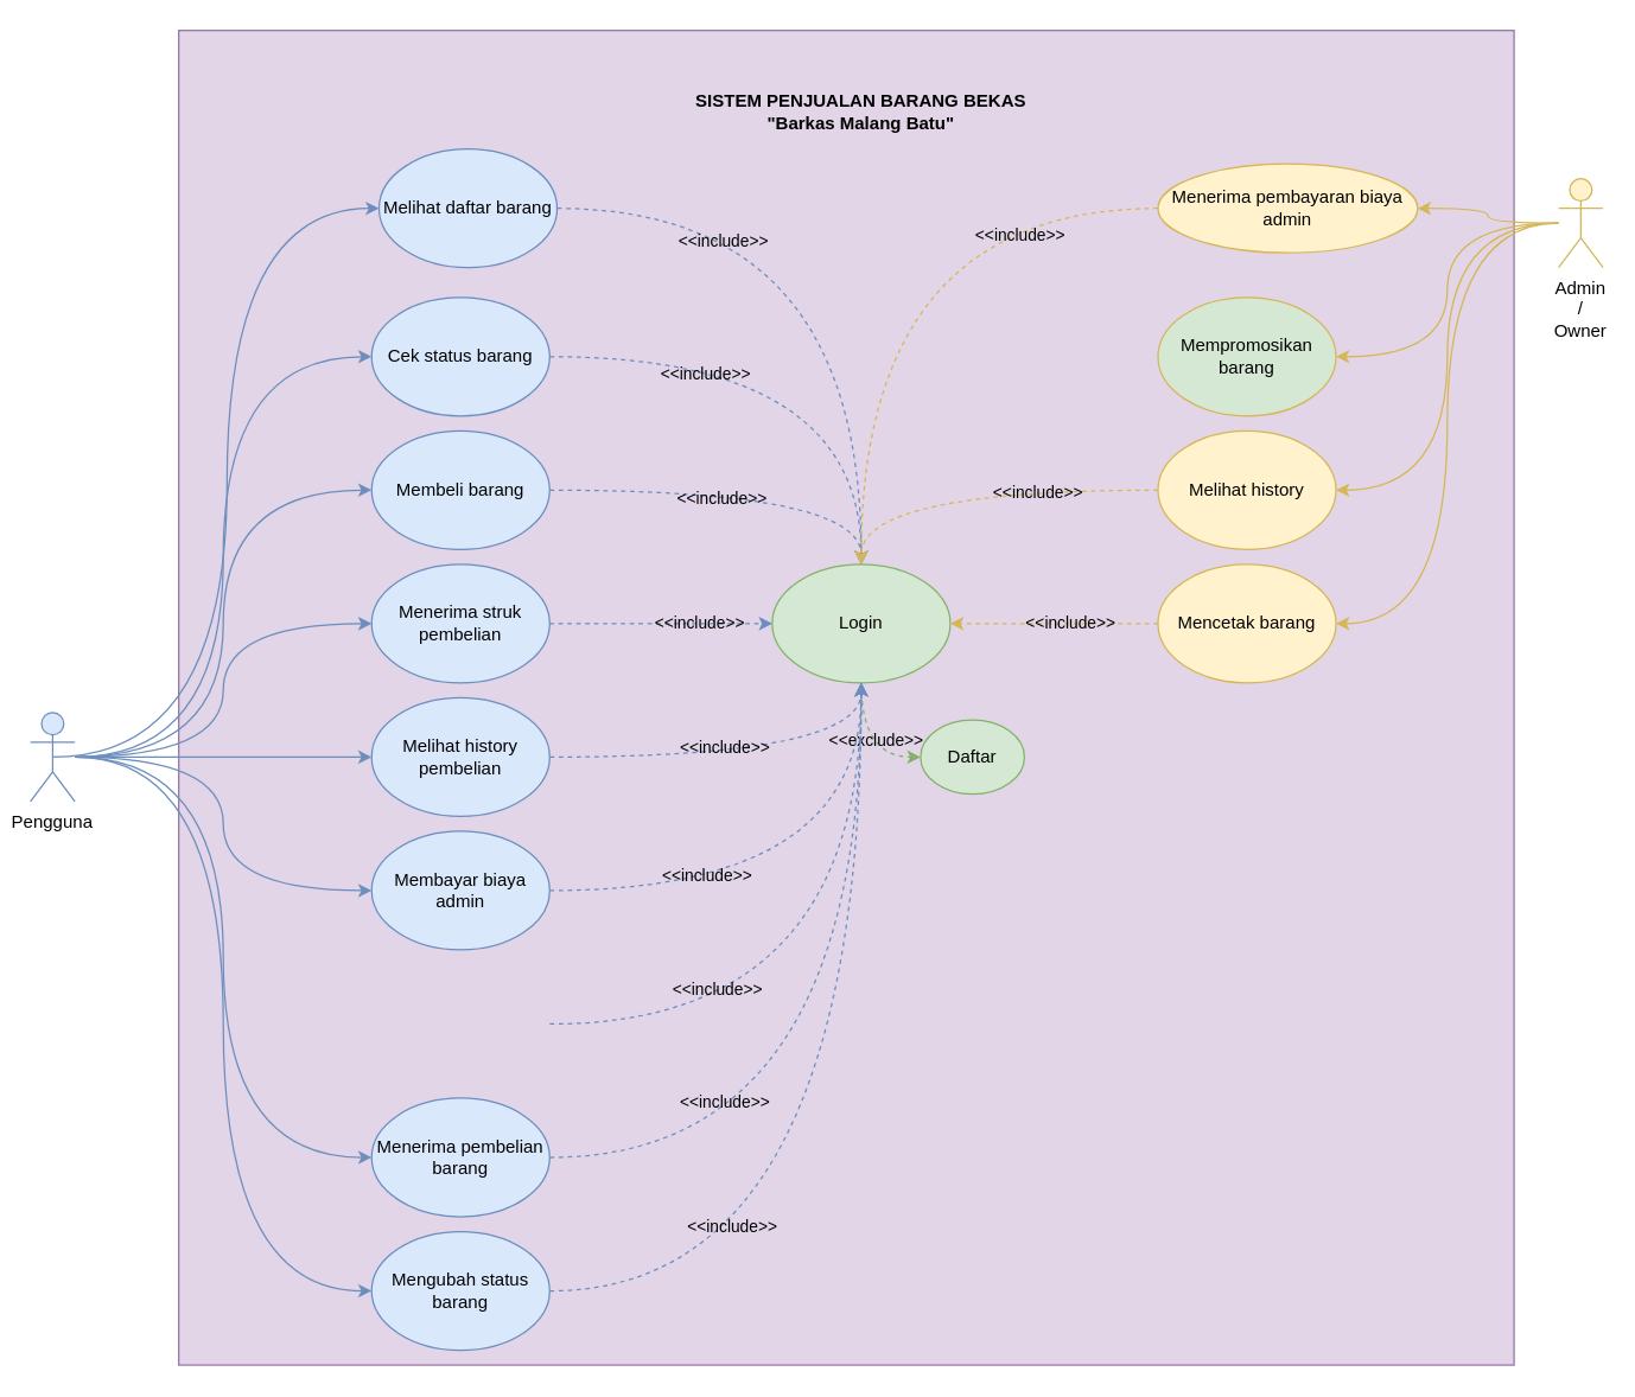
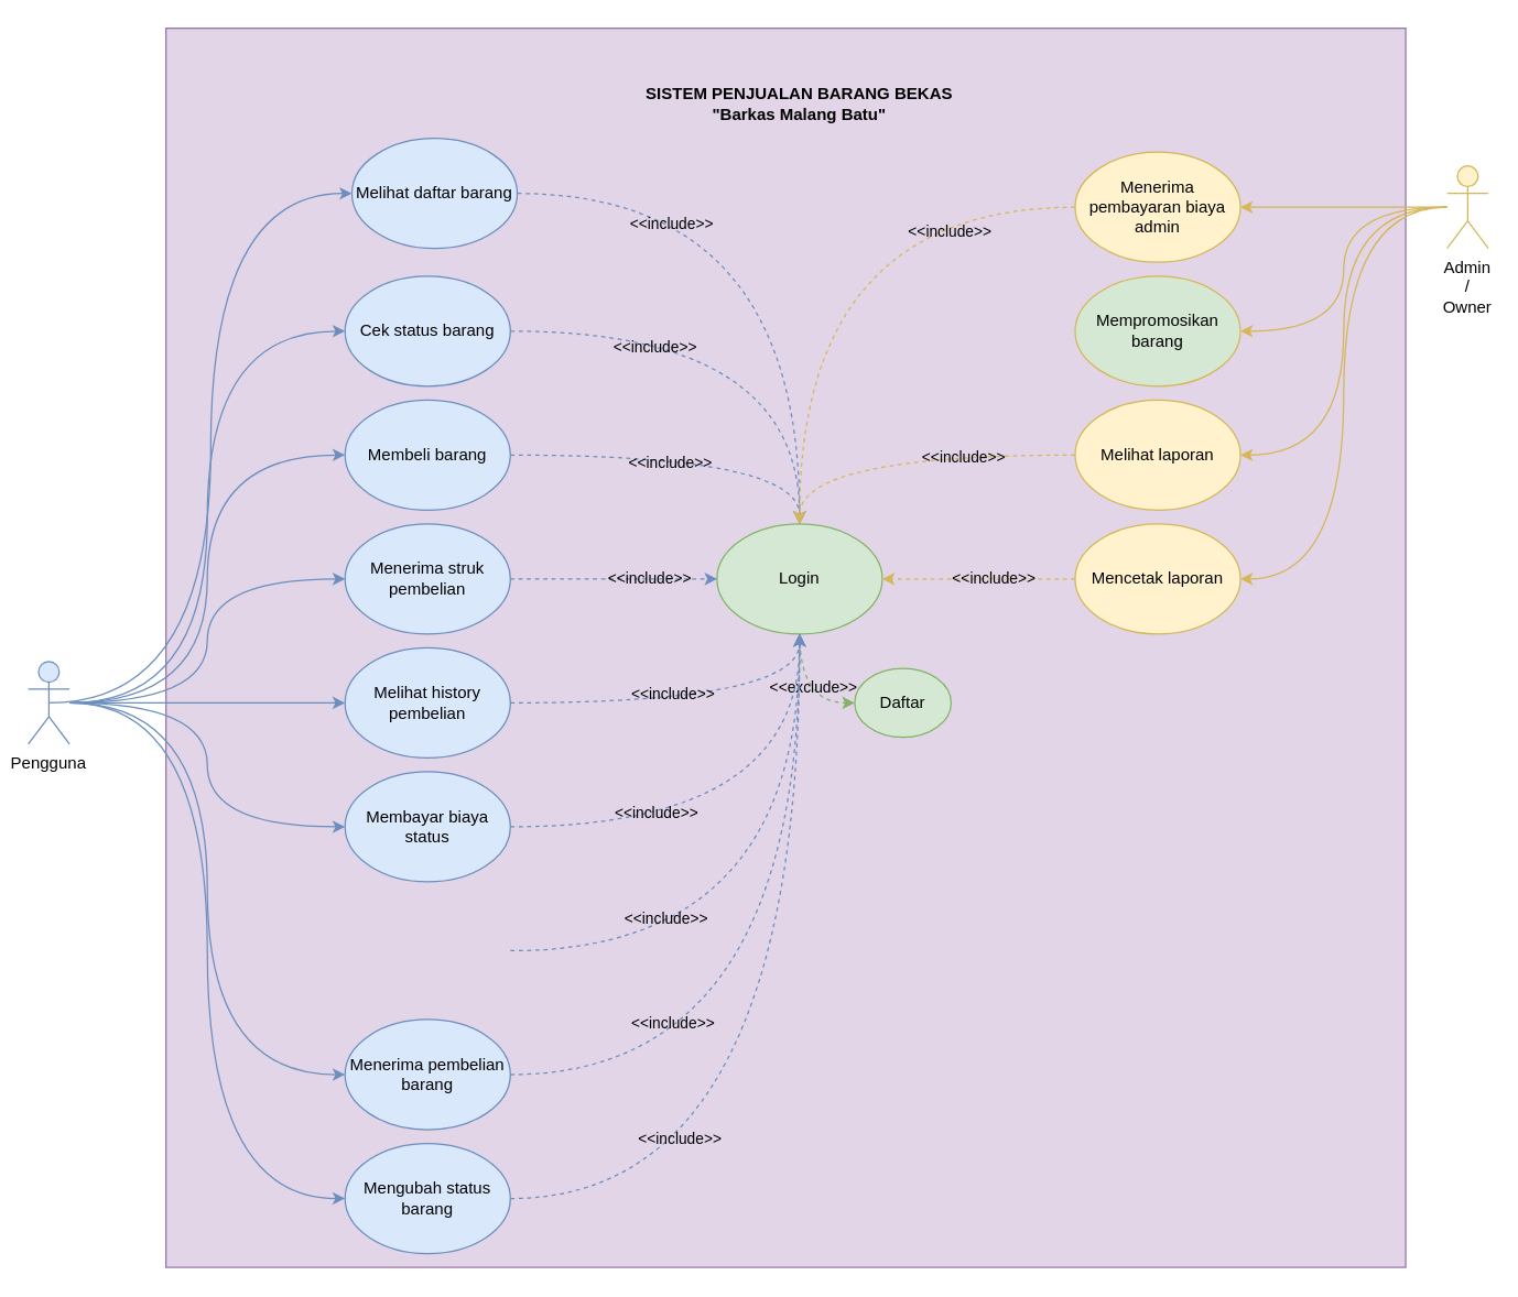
  <mxCell id="0" />
  <mxCell id="1" parent="0" />
  <mxCell id="2" value="" style="aspect=fixed;fillColor=#e1d5e7;strokeColor=#9673a6;fontStyle=0;labelBorderColor=none;whiteSpace=wrap;html=1;labelBackgroundColor=none;" parent="1" vertex="1"><mxGeometry x="120" y="20" width="900" height="900" as="geometry" /></mxCell>
  <mxCell id="3" value="" style="edgeStyle=orthogonalEdgeStyle;orthogonalLoop=1;jettySize=auto;exitX=0.5;exitY=0.5;exitDx=0;exitDy=0;exitPerimeter=0;entryX=0;entryY=0.5;entryDx=0;entryDy=0;curved=1;fillColor=#dae8fc;strokeColor=#6c8ebf;fontStyle=0;labelBorderColor=none;html=1;labelBackgroundColor=none;" parent="1" source="12" target="23" edge="1"><mxGeometry relative="1" as="geometry" /></mxCell>
  <mxCell id="4" value="" style="edgeStyle=orthogonalEdgeStyle;orthogonalLoop=1;jettySize=auto;entryX=0;entryY=0.5;entryDx=0;entryDy=0;strokeColor=none;curved=1;fontStyle=0;labelBorderColor=none;html=1;labelBackgroundColor=none;" parent="1" source="12" target="26" edge="1"><mxGeometry relative="1" as="geometry" /></mxCell>
  <mxCell id="5" value="" style="edgeStyle=orthogonalEdgeStyle;curved=1;orthogonalLoop=1;jettySize=auto;entryX=0;entryY=0.5;entryDx=0;entryDy=0;fillColor=#dae8fc;strokeColor=#6c8ebf;fontStyle=0;labelBorderColor=none;html=1;labelBackgroundColor=none;" parent="1" source="12" target="26" edge="1"><mxGeometry relative="1" as="geometry" /></mxCell>
  <mxCell id="6" value="" style="edgeStyle=orthogonalEdgeStyle;curved=1;orthogonalLoop=1;jettySize=auto;entryX=0;entryY=0.5;entryDx=0;entryDy=0;fillColor=#dae8fc;strokeColor=#6c8ebf;fontStyle=0;labelBorderColor=none;html=1;labelBackgroundColor=none;" parent="1" source="12" target="29" edge="1"><mxGeometry relative="1" as="geometry" /></mxCell>
  <mxCell id="7" value="" style="edgeStyle=orthogonalEdgeStyle;curved=1;orthogonalLoop=1;jettySize=auto;entryX=0;entryY=0.5;entryDx=0;entryDy=0;fillColor=#dae8fc;strokeColor=#6c8ebf;fontStyle=0;labelBorderColor=none;html=1;labelBackgroundColor=none;" parent="1" source="12" target="32" edge="1"><mxGeometry relative="1" as="geometry" /></mxCell>
  <mxCell id="8" value="" style="edgeStyle=orthogonalEdgeStyle;curved=1;orthogonalLoop=1;jettySize=auto;entryX=0;entryY=0.5;entryDx=0;entryDy=0;fillColor=#dae8fc;strokeColor=#6c8ebf;fontStyle=0;labelBorderColor=none;html=1;labelBackgroundColor=none;" parent="1" source="12" target="44" edge="1"><mxGeometry relative="1" as="geometry" /></mxCell>
  <mxCell id="9" value="" style="edgeStyle=orthogonalEdgeStyle;curved=1;orthogonalLoop=1;jettySize=auto;entryX=0;entryY=0.5;entryDx=0;entryDy=0;fillColor=#dae8fc;strokeColor=#6c8ebf;fontStyle=0;labelBorderColor=none;html=1;labelBackgroundColor=none;" parent="1" source="12" target="35" edge="1"><mxGeometry relative="1" as="geometry" /></mxCell>
  <mxCell id="10" value="" style="edgeStyle=orthogonalEdgeStyle;curved=1;orthogonalLoop=1;jettySize=auto;entryX=0;entryY=0.5;entryDx=0;entryDy=0;fillColor=#dae8fc;strokeColor=#6c8ebf;fontStyle=0;labelBorderColor=none;html=1;labelBackgroundColor=none;" parent="1" source="12" target="40" edge="1"><mxGeometry relative="1" as="geometry" /></mxCell>
  <mxCell id="11" value="" style="edgeStyle=orthogonalEdgeStyle;curved=1;orthogonalLoop=1;jettySize=auto;entryX=0;entryY=0.5;entryDx=0;entryDy=0;fillColor=#dae8fc;strokeColor=#6c8ebf;fontStyle=0;labelBorderColor=none;html=1;labelBackgroundColor=none;" parent="1" source="12" target="58" edge="1"><mxGeometry relative="1" as="geometry" /></mxCell>
  <mxCell id="12" value="Pengguna" style="shape=umlActor;verticalLabelPosition=bottom;verticalAlign=top;outlineConnect=0;fillColor=#dae8fc;strokeColor=#6c8ebf;fontStyle=0;labelBorderColor=none;whiteSpace=wrap;html=1;labelBackgroundColor=none;" parent="1" vertex="1"><mxGeometry x="20" y="480" width="30" height="60" as="geometry" /></mxCell>
  <mxCell id="13" value="" style="edgeStyle=orthogonalEdgeStyle;curved=1;orthogonalLoop=1;jettySize=auto;entryX=1;entryY=0.5;entryDx=0;entryDy=0;fillColor=#fff2cc;strokeColor=#d6b656;fontStyle=0;labelBorderColor=none;html=1;labelBackgroundColor=none;" parent="1" source="17" target="47" edge="1"><mxGeometry relative="1" as="geometry" /></mxCell>
  <mxCell id="14" value="" style="edgeStyle=orthogonalEdgeStyle;curved=1;orthogonalLoop=1;jettySize=auto;entryX=1;entryY=0.5;entryDx=0;entryDy=0;fillColor=#fff2cc;strokeColor=#d6b656;fontStyle=0;labelBorderColor=none;html=1;labelBackgroundColor=none;" parent="1" source="17" target="48" edge="1"><mxGeometry relative="1" as="geometry" /></mxCell>
  <mxCell id="15" value="" style="edgeStyle=orthogonalEdgeStyle;curved=1;orthogonalLoop=1;jettySize=auto;entryX=1;entryY=0.5;entryDx=0;entryDy=0;fillColor=#fff2cc;strokeColor=#d6b656;fontStyle=0;labelBorderColor=none;html=1;labelBackgroundColor=none;" parent="1" source="17" target="52" edge="1"><mxGeometry relative="1" as="geometry" /></mxCell>
  <mxCell id="16" value="" style="edgeStyle=orthogonalEdgeStyle;curved=1;orthogonalLoop=1;jettySize=auto;entryX=1;entryY=0.5;entryDx=0;entryDy=0;fillColor=#fff2cc;strokeColor=#d6b656;fontStyle=0;labelBorderColor=none;html=1;labelBackgroundColor=none;" parent="1" source="17" target="55" edge="1"><mxGeometry relative="1" as="geometry" /></mxCell>
  <mxCell id="17" value="Admin / Owner" style="shape=umlActor;verticalLabelPosition=bottom;verticalAlign=top;outlineConnect=0;fillColor=#fff2cc;strokeColor=#d6b656;fontStyle=0;labelBorderColor=none;whiteSpace=wrap;html=1;labelBackgroundColor=none;" parent="1" vertex="1"><mxGeometry x="1050" y="120" width="30" height="60" as="geometry" /></mxCell>
  <mxCell id="18" value="" style="edgeStyle=orthogonalEdgeStyle;curved=1;orthogonalLoop=1;jettySize=auto;entryX=0;entryY=0.5;entryDx=0;entryDy=0;dashed=1;fillColor=#d5e8d4;strokeColor=#82b366;fontStyle=0;labelBorderColor=none;html=1;labelBackgroundColor=none;" parent="1" source="20" target="41" edge="1"><mxGeometry relative="1" as="geometry" /></mxCell>
  <mxCell id="19" value="&amp;lt;&amp;lt;exclude&amp;gt;&amp;gt;" style="edgeLabel;align=center;verticalAlign=middle;resizable=0;points=[];labelBackgroundColor=none;fontStyle=0;labelBorderColor=none;html=1;" parent="18" vertex="1" connectable="0"><mxGeometry x="-0.15" y="9" relative="1" as="geometry"><mxPoint as="offset" /></mxGeometry></mxCell>
  <mxCell id="20" value="Login" style="ellipse;fillColor=#d5e8d4;strokeColor=#82b366;fontStyle=0;labelBorderColor=none;whiteSpace=wrap;html=1;labelBackgroundColor=none;" parent="1" vertex="1"><mxGeometry x="520" y="380" width="120" height="80" as="geometry" /></mxCell>
  <mxCell id="21" value="" style="edgeStyle=orthogonalEdgeStyle;curved=1;orthogonalLoop=1;jettySize=auto;entryX=0.5;entryY=0;entryDx=0;entryDy=0;dashed=1;fillColor=#dae8fc;strokeColor=#6c8ebf;fontStyle=0;labelBorderColor=none;html=1;labelBackgroundColor=none;" parent="1" source="23" target="20" edge="1"><mxGeometry relative="1" as="geometry" /></mxCell>
  <mxCell id="22" value="&amp;lt;&amp;lt;include&amp;gt;&amp;gt;" style="edgeLabel;align=center;verticalAlign=middle;resizable=0;points=[];labelBackgroundColor=none;fontStyle=0;labelBorderColor=none;html=1;" parent="21" vertex="1" connectable="0"><mxGeometry x="-0.501" y="-21" relative="1" as="geometry"><mxPoint as="offset" /></mxGeometry></mxCell>
  <mxCell id="23" value="Melihat daftar barang" style="ellipse;fillColor=#dae8fc;strokeColor=#6c8ebf;fontStyle=0;labelBorderColor=none;whiteSpace=wrap;html=1;labelBackgroundColor=none;" parent="1" vertex="1"><mxGeometry x="255" y="100" width="120" height="80" as="geometry" /></mxCell>
  <mxCell id="24" value="" style="edgeStyle=orthogonalEdgeStyle;curved=1;orthogonalLoop=1;jettySize=auto;entryX=0.5;entryY=0;entryDx=0;entryDy=0;dashed=1;fillColor=#dae8fc;strokeColor=#6c8ebf;fontStyle=0;labelBorderColor=none;html=1;labelBackgroundColor=none;" parent="1" source="26" target="20" edge="1"><mxGeometry relative="1" as="geometry" /></mxCell>
  <mxCell id="25" value="&amp;lt;&amp;lt;include&amp;gt;&amp;gt;" style="edgeLabel;align=center;verticalAlign=middle;resizable=0;points=[];labelBackgroundColor=none;fontStyle=0;labelBorderColor=none;html=1;" parent="24" vertex="1" connectable="0"><mxGeometry x="-0.403" y="-11" relative="1" as="geometry"><mxPoint as="offset" /></mxGeometry></mxCell>
  <mxCell id="26" value="Cek status barang" style="ellipse;fillColor=#dae8fc;strokeColor=#6c8ebf;fontStyle=0;labelBorderColor=none;whiteSpace=wrap;html=1;labelBackgroundColor=none;" parent="1" vertex="1"><mxGeometry x="250" y="200" width="120" height="80" as="geometry" /></mxCell>
  <mxCell id="27" value="" style="edgeStyle=orthogonalEdgeStyle;curved=1;orthogonalLoop=1;jettySize=auto;entryX=0.5;entryY=0;entryDx=0;entryDy=0;dashed=1;fillColor=#dae8fc;strokeColor=#6c8ebf;fontStyle=0;labelBorderColor=none;html=1;labelBackgroundColor=none;" parent="1" source="29" target="20" edge="1"><mxGeometry relative="1" as="geometry" /></mxCell>
  <mxCell id="28" value="&amp;lt;&amp;lt;include&amp;gt;&amp;gt;" style="edgeLabel;align=center;verticalAlign=middle;resizable=0;points=[];labelBackgroundColor=none;fontStyle=0;labelBorderColor=none;html=1;" parent="27" vertex="1" connectable="0"><mxGeometry x="-0.115" y="-5" relative="1" as="geometry"><mxPoint as="offset" /></mxGeometry></mxCell>
  <mxCell id="29" value="Membeli barang" style="ellipse;fillColor=#dae8fc;strokeColor=#6c8ebf;fontStyle=0;labelBorderColor=none;whiteSpace=wrap;html=1;labelBackgroundColor=none;" parent="1" vertex="1"><mxGeometry x="250" y="290" width="120" height="80" as="geometry" /></mxCell>
  <mxCell id="30" value="" style="edgeStyle=orthogonalEdgeStyle;curved=1;orthogonalLoop=1;jettySize=auto;exitX=1;exitY=0.5;exitDx=0;exitDy=0;entryX=0;entryY=0.5;entryDx=0;entryDy=0;dashed=1;fillColor=#dae8fc;strokeColor=#6c8ebf;fontStyle=0;labelBorderColor=none;html=1;labelBackgroundColor=none;" parent="1" source="32" target="20" edge="1"><mxGeometry relative="1" as="geometry" /></mxCell>
  <mxCell id="31" value="&amp;lt;&amp;lt;include&amp;gt;&amp;gt;" style="edgeLabel;align=center;verticalAlign=middle;resizable=0;points=[];labelBackgroundColor=none;fontStyle=0;labelBorderColor=none;html=1;" parent="30" vertex="1" connectable="0"><mxGeometry x="0.338" y="1" relative="1" as="geometry"><mxPoint as="offset" /></mxGeometry></mxCell>
  <mxCell id="32" value="Menerima struk pembelian" style="ellipse;fillColor=#dae8fc;strokeColor=#6c8ebf;fontStyle=0;labelBorderColor=none;whiteSpace=wrap;html=1;labelBackgroundColor=none;" parent="1" vertex="1"><mxGeometry x="250" y="380" width="120" height="80" as="geometry" /></mxCell>
  <mxCell id="33" value="" style="edgeStyle=orthogonalEdgeStyle;curved=1;orthogonalLoop=1;jettySize=auto;dashed=1;fillColor=#dae8fc;strokeColor=#6c8ebf;fontStyle=0;labelBorderColor=none;html=1;labelBackgroundColor=none;" parent="1" source="35" edge="1"><mxGeometry relative="1" as="geometry"><mxPoint x="580" y="460" as="targetPoint" /></mxGeometry></mxCell>
  <mxCell id="34" value="&amp;lt;&amp;lt;include&amp;gt;&amp;gt;" style="edgeLabel;align=center;verticalAlign=middle;resizable=0;points=[];labelBackgroundColor=none;fontStyle=0;labelBorderColor=none;html=1;" parent="33" vertex="1" connectable="0"><mxGeometry x="-0.403" y="11" relative="1" as="geometry"><mxPoint as="offset" /></mxGeometry></mxCell>
- <mxCell id="35" value="Membayar biaya admin" style="ellipse;fillColor=#dae8fc;strokeColor=#6c8ebf;fontStyle=0;labelBorderColor=none;whiteSpace=wrap;html=1;labelBackgroundColor=none;" parent="1" vertex="1"><mxGeometry x="250" y="560" width="120" height="80" as="geometry" /></mxCell>
+ <mxCell id="35" value="Membayar biaya status" style="ellipse;fillColor=#dae8fc;strokeColor=#6c8ebf;fontStyle=0;labelBorderColor=none;whiteSpace=wrap;html=1;labelBackgroundColor=none;" parent="1" vertex="1"><mxGeometry x="250" y="560" width="120" height="80" as="geometry" /></mxCell>
  <mxCell id="36" value="" style="edgeStyle=orthogonalEdgeStyle;curved=1;orthogonalLoop=1;jettySize=auto;entryX=0.5;entryY=1;entryDx=0;entryDy=0;dashed=1;fillColor=#dae8fc;strokeColor=#6c8ebf;fontStyle=0;labelBorderColor=none;html=1;labelBackgroundColor=none;" parent="1" target="20" edge="1"><mxGeometry relative="1" as="geometry"><mxPoint x="370" y="690" as="sourcePoint" /></mxGeometry></mxCell>
  <mxCell id="37" value="&amp;lt;&amp;lt;include&amp;gt;&amp;gt;" style="edgeLabel;align=center;verticalAlign=middle;resizable=0;points=[];labelBackgroundColor=none;fontStyle=0;labelBorderColor=none;html=1;" parent="36" vertex="1" connectable="0"><mxGeometry x="-0.491" y="24" relative="1" as="geometry"><mxPoint as="offset" /></mxGeometry></mxCell>
  <mxCell id="38" value="" style="edgeStyle=orthogonalEdgeStyle;curved=1;orthogonalLoop=1;jettySize=auto;entryX=0.5;entryY=1;entryDx=0;entryDy=0;dashed=1;fillColor=#dae8fc;strokeColor=#6c8ebf;fontStyle=0;labelBorderColor=none;html=1;labelBackgroundColor=none;" parent="1" source="40" target="20" edge="1"><mxGeometry relative="1" as="geometry" /></mxCell>
  <mxCell id="39" value="&amp;lt;&amp;lt;include&amp;gt;&amp;gt;" style="edgeLabel;align=center;verticalAlign=middle;resizable=0;points=[];labelBackgroundColor=none;fontStyle=0;labelBorderColor=none;html=1;" parent="38" vertex="1" connectable="0"><mxGeometry x="-0.558" y="38" relative="1" as="geometry"><mxPoint as="offset" /></mxGeometry></mxCell>
  <mxCell id="40" value="Menerima pembelian barang" style="ellipse;fillColor=#dae8fc;strokeColor=#6c8ebf;fontStyle=0;labelBorderColor=none;whiteSpace=wrap;html=1;labelBackgroundColor=none;" parent="1" vertex="1"><mxGeometry x="250" y="740" width="120" height="80" as="geometry" /></mxCell>
  <mxCell id="41" value="Daftar" style="ellipse;fillColor=#d5e8d4;strokeColor=#82b366;fontStyle=0;labelBorderColor=none;whiteSpace=wrap;html=1;labelBackgroundColor=none;" parent="1" vertex="1"><mxGeometry x="620" y="485" width="70" height="50" as="geometry" /></mxCell>
  <mxCell id="42" value="" style="edgeStyle=orthogonalEdgeStyle;curved=1;orthogonalLoop=1;jettySize=auto;entryX=0.5;entryY=1;entryDx=0;entryDy=0;dashed=1;fillColor=#dae8fc;strokeColor=#6c8ebf;fontStyle=0;labelBorderColor=none;html=1;labelBackgroundColor=none;" parent="1" source="44" target="20" edge="1"><mxGeometry relative="1" as="geometry" /></mxCell>
  <mxCell id="43" value="&amp;lt;&amp;lt;include&amp;gt;&amp;gt;" style="edgeLabel;align=center;verticalAlign=middle;resizable=0;points=[];labelBackgroundColor=none;fontStyle=0;labelBorderColor=none;html=1;" parent="42" vertex="1" connectable="0"><mxGeometry x="-0.099" y="7" relative="1" as="geometry"><mxPoint as="offset" /></mxGeometry></mxCell>
  <mxCell id="44" value="Melihat history pembelian" style="ellipse;fillColor=#dae8fc;strokeColor=#6c8ebf;fontStyle=0;labelBorderColor=none;whiteSpace=wrap;html=1;labelBackgroundColor=none;" parent="1" vertex="1"><mxGeometry x="250" y="470" width="120" height="80" as="geometry" /></mxCell>
  <mxCell id="45" value="" style="edgeStyle=orthogonalEdgeStyle;curved=1;orthogonalLoop=1;jettySize=auto;entryX=0.5;entryY=0;entryDx=0;entryDy=0;dashed=1;strokeColor=#d6b656;fillColor=#fff2cc;fontStyle=0;labelBorderColor=none;html=1;labelBackgroundColor=none;" parent="1" source="47" target="20" edge="1"><mxGeometry relative="1" as="geometry" /></mxCell>
  <mxCell id="46" value="&amp;lt;&amp;lt;include&amp;gt;&amp;gt;" style="edgeLabel;align=center;verticalAlign=middle;resizable=0;points=[];labelBackgroundColor=none;fontStyle=0;labelBorderColor=none;html=1;" parent="45" vertex="1" connectable="0"><mxGeometry x="-0.573" y="17" relative="1" as="geometry"><mxPoint as="offset" /></mxGeometry></mxCell>
- <mxCell id="47" value="Menerima pembayaran biaya admin" style="ellipse;fillColor=#fff2cc;strokeColor=#d6b656;fontStyle=0;labelBorderColor=none;whiteSpace=wrap;html=1;labelBackgroundColor=none;" parent="1" vertex="1"><mxGeometry x="780" y="110" width="175" height="60" as="geometry" /></mxCell>
+ <mxCell id="47" value="Menerima pembayaran biaya admin" style="ellipse;fillColor=#fff2cc;strokeColor=#d6b656;fontStyle=0;labelBorderColor=none;whiteSpace=wrap;html=1;labelBackgroundColor=none;" parent="1" vertex="1"><mxGeometry x="780" y="110" width="120" height="80" as="geometry" /></mxCell>
  <mxCell id="48" value="Mempromosikan barang" style="ellipse;fillColor=#d5e8d4;strokeColor=#d6b656;fontStyle=0;labelBorderColor=none;whiteSpace=wrap;html=1;labelBackgroundColor=none;" parent="1" vertex="1"><mxGeometry x="780" y="200" width="120" height="80" as="geometry" /></mxCell>
  <mxCell id="49" value="SISTEM PENJUALAN BARANG BEKAS&lt;br&gt;&quot;Barkas Malang Batu&quot;" style="text;strokeColor=none;fillColor=none;align=center;verticalAlign=middle;rounded=0;fontStyle=1;labelBorderColor=none;whiteSpace=wrap;html=1;labelBackgroundColor=none;" parent="1" vertex="1"><mxGeometry x="330" y="60" width="500" height="30" as="geometry" /></mxCell>
  <mxCell id="50" value="" style="edgeStyle=orthogonalEdgeStyle;curved=1;orthogonalLoop=1;jettySize=auto;entryX=0.5;entryY=0;entryDx=0;entryDy=0;dashed=1;fillColor=#fff2cc;strokeColor=#d6b656;fontStyle=0;labelBorderColor=none;html=1;labelBackgroundColor=none;" parent="1" source="52" target="20" edge="1"><mxGeometry relative="1" as="geometry" /></mxCell>
  <mxCell id="51" value="&amp;lt;&amp;lt;include&amp;gt;&amp;gt;" style="edgeLabel;align=center;verticalAlign=middle;resizable=0;points=[];labelBackgroundColor=none;fontStyle=0;labelBorderColor=none;html=1;" parent="50" vertex="1" connectable="0"><mxGeometry x="-0.342" y="1" relative="1" as="geometry"><mxPoint as="offset" /></mxGeometry></mxCell>
- <mxCell id="52" value="Melihat history" style="ellipse;fillColor=#fff2cc;strokeColor=#d6b656;fontStyle=0;labelBorderColor=none;whiteSpace=wrap;html=1;labelBackgroundColor=none;" parent="1" vertex="1"><mxGeometry x="780" y="290" width="120" height="80" as="geometry" /></mxCell>
+ <mxCell id="52" value="Melihat laporan" style="ellipse;fillColor=#fff2cc;strokeColor=#d6b656;fontStyle=0;labelBorderColor=none;whiteSpace=wrap;html=1;labelBackgroundColor=none;" parent="1" vertex="1"><mxGeometry x="780" y="290" width="120" height="80" as="geometry" /></mxCell>
  <mxCell id="53" value="" style="edgeStyle=orthogonalEdgeStyle;curved=1;orthogonalLoop=1;jettySize=auto;dashed=1;fillColor=#fff2cc;strokeColor=#d6b656;fontStyle=0;labelBorderColor=none;html=1;labelBackgroundColor=none;" parent="1" source="55" target="20" edge="1"><mxGeometry relative="1" as="geometry" /></mxCell>
  <mxCell id="54" value="&amp;lt;&amp;lt;include&amp;gt;&amp;gt;" style="edgeLabel;align=center;verticalAlign=middle;resizable=0;points=[];labelBackgroundColor=none;fontStyle=0;labelBorderColor=none;html=1;" parent="53" vertex="1" connectable="0"><mxGeometry x="-0.141" y="-1" relative="1" as="geometry"><mxPoint as="offset" /></mxGeometry></mxCell>
- <mxCell id="55" value="Mencetak barang" style="ellipse;fillColor=#fff2cc;strokeColor=#d6b656;fontStyle=0;labelBorderColor=none;whiteSpace=wrap;html=1;labelBackgroundColor=none;" parent="1" vertex="1"><mxGeometry x="780" y="380" width="120" height="80" as="geometry" /></mxCell>
+ <mxCell id="55" value="Mencetak laporan" style="ellipse;fillColor=#fff2cc;strokeColor=#d6b656;fontStyle=0;labelBorderColor=none;whiteSpace=wrap;html=1;labelBackgroundColor=none;" parent="1" vertex="1"><mxGeometry x="780" y="380" width="120" height="80" as="geometry" /></mxCell>
  <mxCell id="56" value="" style="edgeStyle=orthogonalEdgeStyle;curved=1;orthogonalLoop=1;jettySize=auto;entryX=0.5;entryY=1;entryDx=0;entryDy=0;dashed=1;fillColor=#dae8fc;strokeColor=#6c8ebf;fontStyle=0;labelBorderColor=none;html=1;labelBackgroundColor=none;" parent="1" source="58" target="20" edge="1"><mxGeometry relative="1" as="geometry" /></mxCell>
  <mxCell id="57" value="&amp;lt;&amp;lt;include&amp;gt;&amp;gt;" style="edgeLabel;align=center;verticalAlign=middle;resizable=0;points=[];labelBackgroundColor=none;fontStyle=0;labelBorderColor=none;html=1;" parent="56" vertex="1" connectable="0"><mxGeometry x="-0.608" y="44" relative="1" as="geometry"><mxPoint as="offset" /></mxGeometry></mxCell>
  <mxCell id="58" value="Mengubah status barang" style="ellipse;fillColor=#dae8fc;strokeColor=#6c8ebf;fontStyle=0;labelBorderColor=none;whiteSpace=wrap;html=1;labelBackgroundColor=none;" parent="1" vertex="1"><mxGeometry x="250" y="830" width="120" height="80" as="geometry" /></mxCell>
